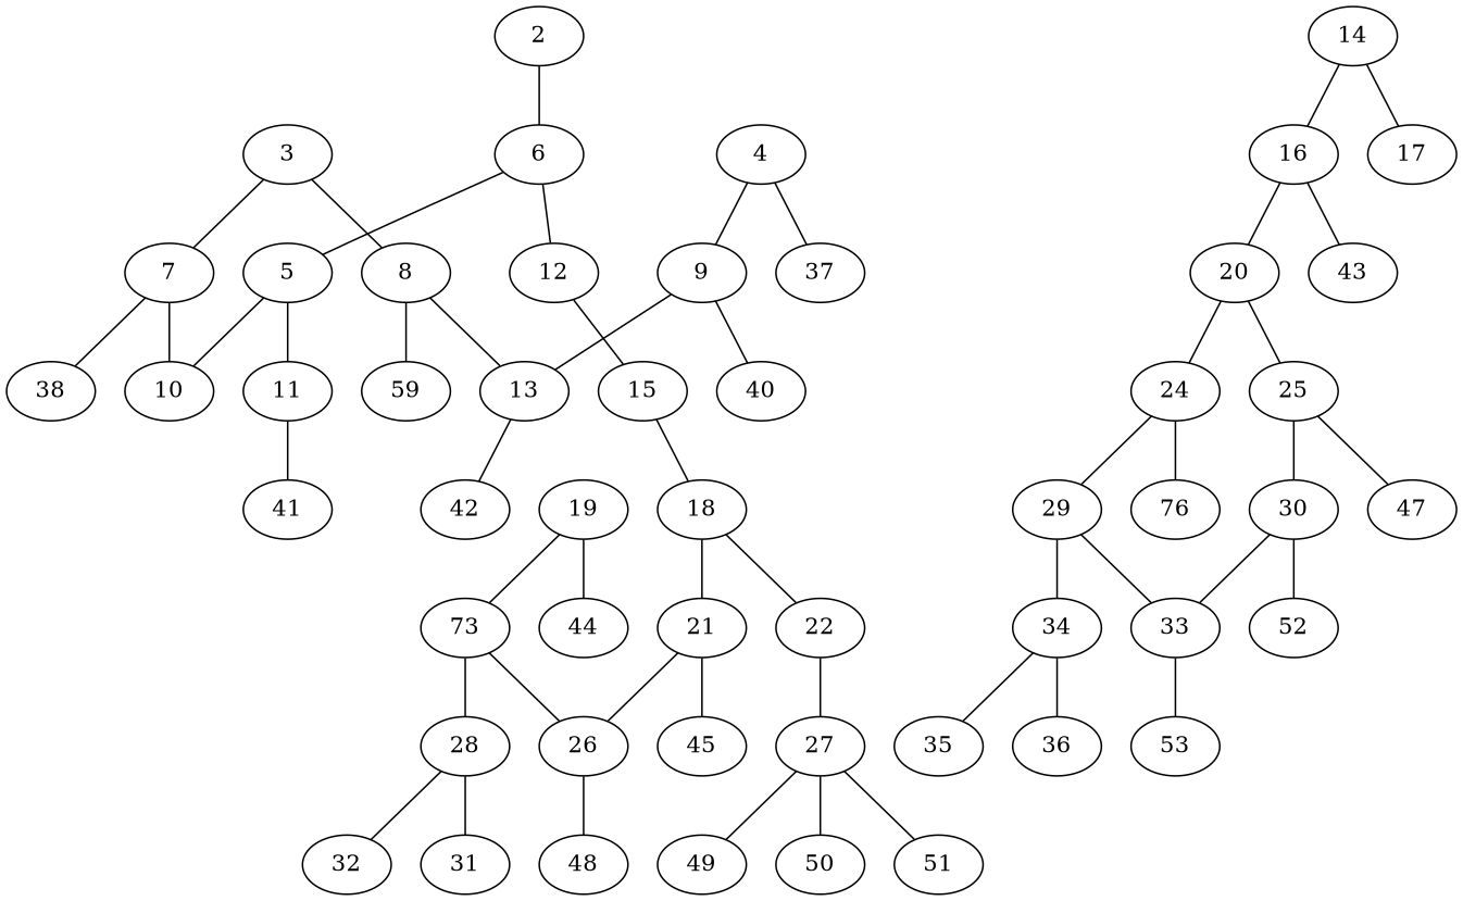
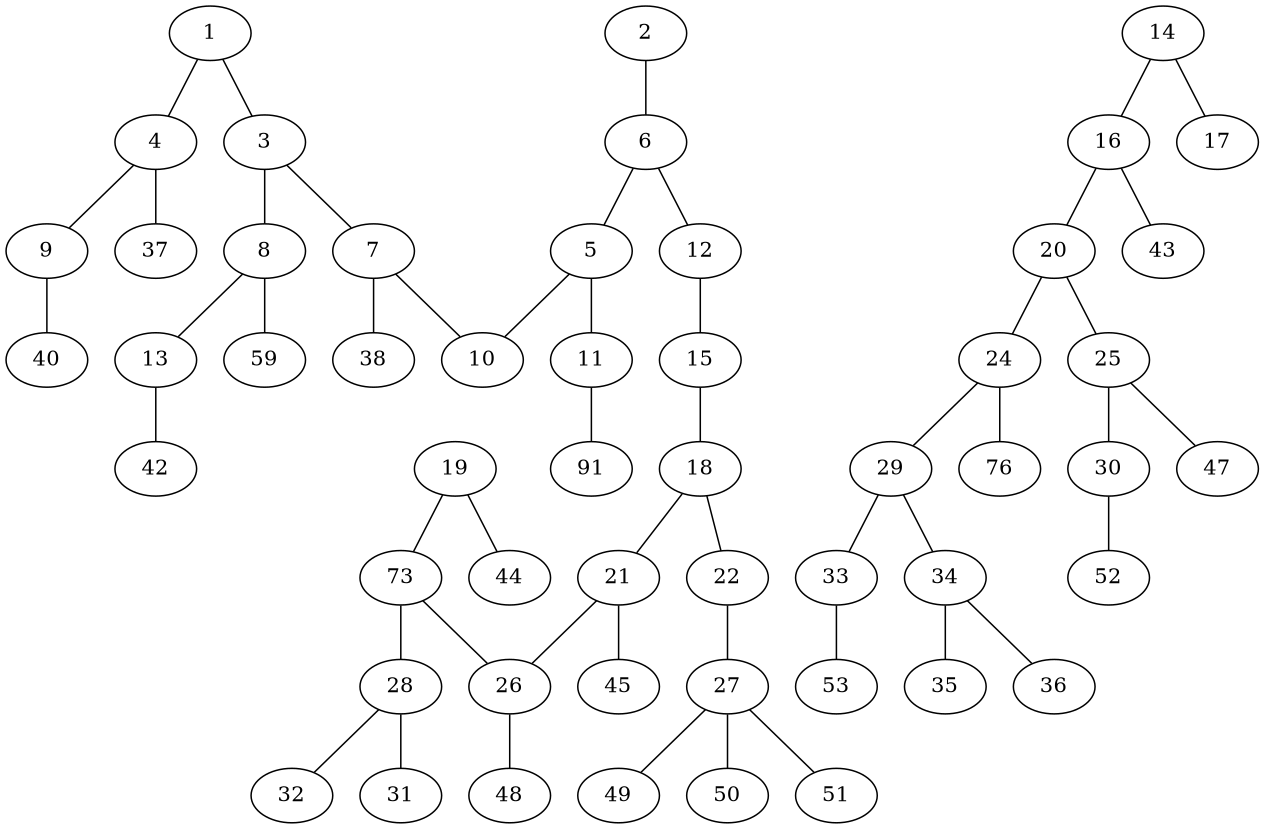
  graph {
    node [chem=C]
    edge [valence=1]
+   1
    3
    4
    6 [chem=N]
    2
    7
    8
    9
    37 [chem=H]
    5
    10
    11 [chem=O]
    12 [chem=N]
    38 [chem=H]
    13
    n16 [chem=H label=59]
    40 [chem=H]
-   41 [chem=H]
+   41 [chem=H label=91]
    15
    42 [chem=H]
    16 [chem=N]
    14
    17 [chem=O]
    18
    20
    43 [chem=H]
    21
    22 [chem=O]
    n29 [label=73]
    19
    44 [chem=H]
    24
    25
    26
    45 [chem=H]
    27
    28 [chem=N]
    29
    n39 [chem=H label=76]
    30
    47 [chem=H]
    48 [chem=H]
    49 [chem=H]
    50 [chem=H]
    51 [chem=H]
    31 [chem=O]
    32 [chem=O]
    33
    34 [chem=N]
    52 [chem=H]
    53 [chem=H]
    35 [chem=O]
    36 [chem=O]
+   1 -- 3
+   1 -- 4 [valence=2]
    3 -- 7
    3 -- 8 [valence=2]
    4 -- 9
    4 -- 37
    6 -- 5 [valence=2]
    6 -- 12 [valence=2]
    2 -- 6
    7 -- 10 [valence=2]
    7 -- 38
    8 -- 13
    8 -- n16
-   9 -- 13 [valence=2]
    9 -- 40
    5 -- 10
    5 -- 11
    11 -- 41
    12 -- 15
    13 -- 42
    15 -- 18
    16 -- 20
    16 -- 43
    14 -- 16
    14 -- 17 [valence=2]
    18 -- 21 [valence=2]
    18 -- 22
    20 -- 24
    20 -- 25 [valence=2]
    21 -- 26
    21 -- 45
    22 -- 27
    n29 -- 26 [valence=2]
    n29 -- 28
    19 -- n29
    19 -- 44
    24 -- 29 [valence=2]
    24 -- n39
    25 -- 30
    25 -- 47
    26 -- 48
    27 -- 49
    27 -- 50
    27 -- 51
    28 -- 31 [valence=2]
    28 -- 32
    29 -- 33
    29 -- 34
-   30 -- 33 [valence=2]
    30 -- 52
    33 -- 53
    34 -- 35 [valence=2]
    34 -- 36
  }
